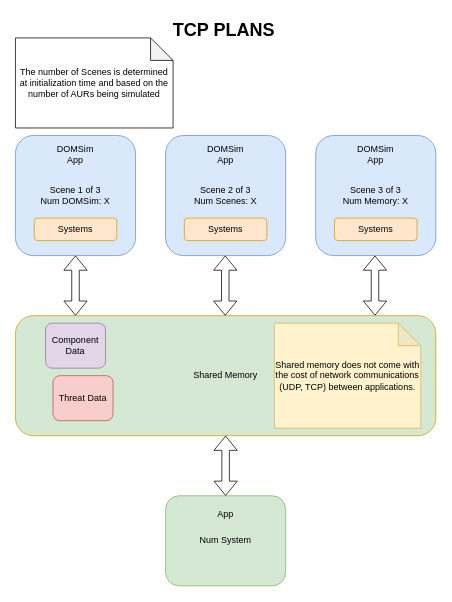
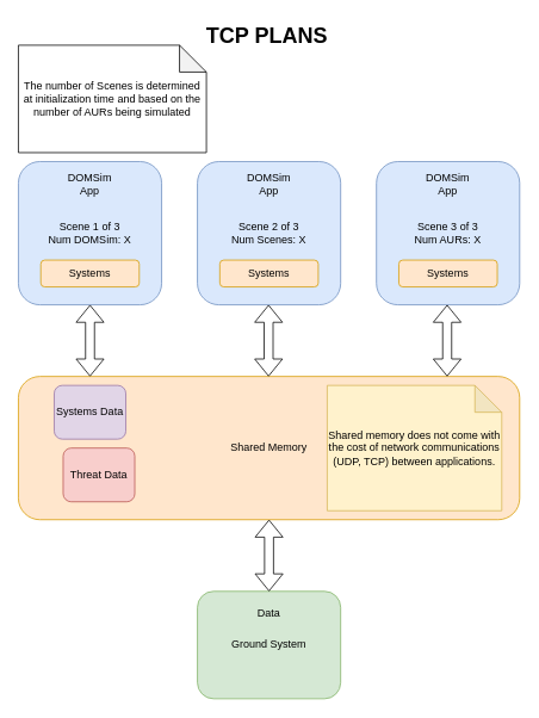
  <mxCell id="0" />
  <mxCell id="1" parent="0" />
  <mxCell id="2" value="Scene 1 of 3&lt;br&gt;Num DOMSim: X" style="rounded=1;whiteSpace=wrap;html=1;fillColor=#dae8fc;strokeColor=#6c8ebf;" vertex="1" parent="1"><mxGeometry x="20" y="180" width="160" height="160" as="geometry" /></mxCell>
  <mxCell id="3" value="Scene 2 of 3&lt;br&gt;Num Scenes: X" style="rounded=1;whiteSpace=wrap;html=1;fillColor=#dae8fc;strokeColor=#6c8ebf;" vertex="1" parent="1"><mxGeometry x="220" y="180" width="160" height="160" as="geometry" /></mxCell>
- <mxCell id="4" value="Scene 3 of 3&lt;br&gt;Num Memory: X" style="rounded=1;whiteSpace=wrap;html=1;fillColor=#dae8fc;strokeColor=#6c8ebf;" vertex="1" parent="1"><mxGeometry x="420" y="180" width="160" height="160" as="geometry" /></mxCell>
- <mxCell id="5" value="Num System" style="rounded=1;whiteSpace=wrap;html=1;fillColor=#d5e8d4;strokeColor=#82b366;" vertex="1" parent="1"><mxGeometry x="220" y="660" width="160" height="120" as="geometry" /></mxCell>
- <mxCell id="6" value="Shared Memory" style="rounded=1;whiteSpace=wrap;html=1;fillColor=#d5e8d4;strokeColor=#d79b00;" vertex="1" parent="1"><mxGeometry x="20" y="420" width="560" height="160" as="geometry" /></mxCell>
+ <mxCell id="4" value="Scene 3 of 3&lt;br&gt;Num AURs: X" style="rounded=1;whiteSpace=wrap;html=1;fillColor=#dae8fc;strokeColor=#6c8ebf;" vertex="1" parent="1"><mxGeometry x="420" y="180" width="160" height="160" as="geometry" /></mxCell>
+ <mxCell id="5" value="Ground System" style="rounded=1;whiteSpace=wrap;html=1;fillColor=#d5e8d4;strokeColor=#82b366;" vertex="1" parent="1"><mxGeometry x="220" y="660" width="160" height="120" as="geometry" /></mxCell>
+ <mxCell id="6" value="Shared Memory" style="rounded=1;whiteSpace=wrap;html=1;fillColor=#ffe6cc;strokeColor=#d79b00;" vertex="1" parent="1"><mxGeometry x="20" y="420" width="560" height="160" as="geometry" /></mxCell>
  <mxCell id="7" value="" style="shape=flexArrow;endArrow=classic;startArrow=classic;html=1;rounded=0;" edge="1" parent="1"><mxGeometry width="100" height="100" relative="1" as="geometry"><mxPoint x="100" y="420" as="sourcePoint" /><mxPoint x="100" y="340" as="targetPoint" /></mxGeometry></mxCell>
  <mxCell id="8" value="" style="shape=flexArrow;endArrow=classic;startArrow=classic;html=1;rounded=0;" edge="1" parent="1"><mxGeometry width="100" height="100" relative="1" as="geometry"><mxPoint x="299.5" y="420" as="sourcePoint" /><mxPoint x="299.5" y="340" as="targetPoint" /></mxGeometry></mxCell>
  <mxCell id="9" value="" style="shape=flexArrow;endArrow=classic;startArrow=classic;html=1;rounded=0;" edge="1" parent="1"><mxGeometry width="100" height="100" relative="1" as="geometry"><mxPoint x="499" y="420" as="sourcePoint" /><mxPoint x="499" y="340" as="targetPoint" /></mxGeometry></mxCell>
  <mxCell id="10" value="" style="shape=flexArrow;endArrow=classic;startArrow=classic;html=1;rounded=0;" edge="1" parent="1"><mxGeometry width="100" height="100" relative="1" as="geometry"><mxPoint x="300" y="660" as="sourcePoint" /><mxPoint x="300" y="580" as="targetPoint" /></mxGeometry></mxCell>
- <mxCell id="11" value="Component Data" style="rounded=1;whiteSpace=wrap;html=1;fillColor=#e1d5e7;strokeColor=#9673a6;" vertex="1" parent="1"><mxGeometry x="60" y="430" width="80" height="60" as="geometry" /></mxCell>
+ <mxCell id="11" value="Systems Data" style="rounded=1;whiteSpace=wrap;html=1;fillColor=#e1d5e7;strokeColor=#9673a6;" vertex="1" parent="1"><mxGeometry x="60" y="430" width="80" height="60" as="geometry" /></mxCell>
  <mxCell id="12" value="Threat Data" style="rounded=1;whiteSpace=wrap;html=1;fillColor=#f8cecc;strokeColor=#b85450;" vertex="1" parent="1"><mxGeometry x="70" y="500" width="80" height="60" as="geometry" /></mxCell>
  <mxCell id="13" value="The number of Scenes is determined at initialization time and based on the number of AURs being simulated" style="shape=note;whiteSpace=wrap;html=1;backgroundOutline=1;darkOpacity=0.05;" vertex="1" parent="1"><mxGeometry x="20" y="50" width="210" height="120" as="geometry" /></mxCell>
  <mxCell id="14" value="&lt;h1&gt;TCP PLANS&lt;/h1&gt;" style="text;html=1;strokeColor=none;fillColor=none;spacing=5;spacingTop=-20;whiteSpace=wrap;overflow=hidden;rounded=0;" vertex="1" parent="1"><mxGeometry x="225" width="200" height="120" as="geometry" y="20" /></mxCell>
  <mxCell id="15" value="Systems" style="rounded=1;whiteSpace=wrap;html=1;fillColor=#ffe6cc;strokeColor=#d79b00;" vertex="1" parent="1"><mxGeometry x="45" y="290" width="110" height="30" as="geometry" /></mxCell>
  <mxCell id="16" value="Systems" style="rounded=1;whiteSpace=wrap;html=1;fillColor=#ffe6cc;strokeColor=#d79b00;" vertex="1" parent="1"><mxGeometry x="245" y="290" width="110" height="30" as="geometry" /></mxCell>
  <mxCell id="17" value="Systems" style="rounded=1;whiteSpace=wrap;html=1;fillColor=#ffe6cc;strokeColor=#d79b00;" vertex="1" parent="1"><mxGeometry x="445" y="290" width="110" height="30" as="geometry" /></mxCell>
  <mxCell id="18" value="DOMSim App" style="text;html=1;strokeColor=none;fillColor=none;align=center;verticalAlign=middle;whiteSpace=wrap;rounded=0;" vertex="1" parent="1"><mxGeometry x="70" y="190" width="60" height="30" as="geometry" /></mxCell>
- <mxCell id="19" value="App" style="text;html=1;strokeColor=none;fillColor=none;align=center;verticalAlign=middle;whiteSpace=wrap;rounded=0;" vertex="1" parent="1"><mxGeometry x="270" y="670" width="60" height="30" as="geometry" /></mxCell>
+ <mxCell id="19" value="Data" style="text;html=1;strokeColor=none;fillColor=none;align=center;verticalAlign=middle;whiteSpace=wrap;rounded=0;" vertex="1" parent="1"><mxGeometry x="270" y="670" width="60" height="30" as="geometry" /></mxCell>
  <mxCell id="20" value="DOMSim App" style="text;html=1;strokeColor=none;fillColor=none;align=center;verticalAlign=middle;whiteSpace=wrap;rounded=0;" vertex="1" parent="1"><mxGeometry x="270" y="190" width="60" height="30" as="geometry" /></mxCell>
  <mxCell id="21" value="DOMSim App" style="text;html=1;strokeColor=none;fillColor=none;align=center;verticalAlign=middle;whiteSpace=wrap;rounded=0;" vertex="1" parent="1"><mxGeometry x="470" y="190" width="60" height="30" as="geometry" /></mxCell>
  <mxCell id="22" value="Shared memory does not come with the cost of network communications (UDP, TCP) between applications." style="shape=note;whiteSpace=wrap;html=1;backgroundOutline=1;darkOpacity=0.05;fillColor=#fff2cc;strokeColor=#d6b656;" vertex="1" parent="1"><mxGeometry x="365" y="430" width="195" height="140" as="geometry" /></mxCell>
